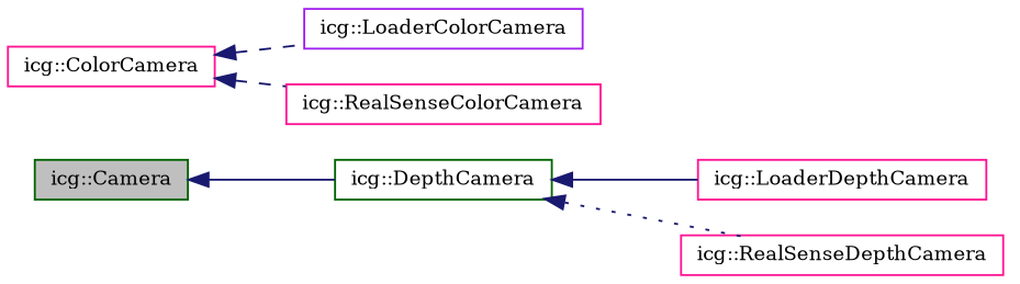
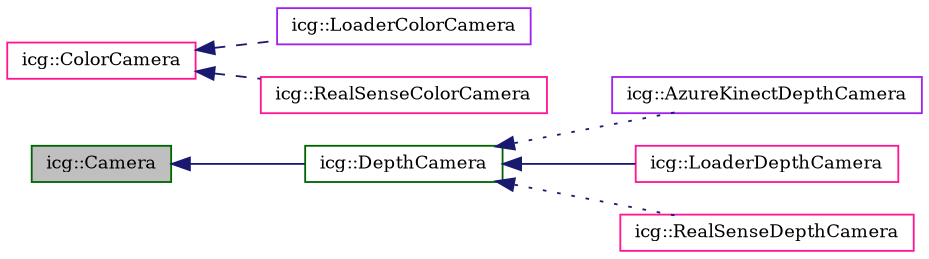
  digraph {
    fontname="DejaVu Serif"
    rankdir=LR
    node [color=deeppink fillcolor=white fontname="DejaVu Serif" fontsize=10 shape=record style=filled]
    edge [color=midnightblue dir=back fontname="DejaVu Serif" fontsize=10 labelfontname=Helvetica labelfontsize=10 style=solid]
    n1 [color=darkgreen fillcolor=grey75 fontcolor=black height=0.2 label="icg::Camera" width=0.4]
    n2 [color=darkgreen height=0.2 label="icg::DepthCamera" width=0.4]
    n3 [height=0.2 label="icg::ColorCamera" width=0.4]
    n4 [color=purple height=0.2 label="icg::LoaderColorCamera" width=0.4]
    n5 [height=0.2 label="icg::RealSenseColorCamera" width=0.4]
+   n6 [color=purple height=0.2 label="icg::AzureKinectDepthCamera" width=0.4]
    n7 [height=0.2 label="icg::LoaderDepthCamera" width=0.4]
    n8 [height=0.2 label="icg::RealSenseDepthCamera" width=0.4]
    n1 -> n2
+   n2 -> n6 [style=dotted]
    n2 -> n7
    n2 -> n8 [style=dotted]
    n3 -> n4 [style=dashed]
    n3 -> n5 [style=dashed]
  }
